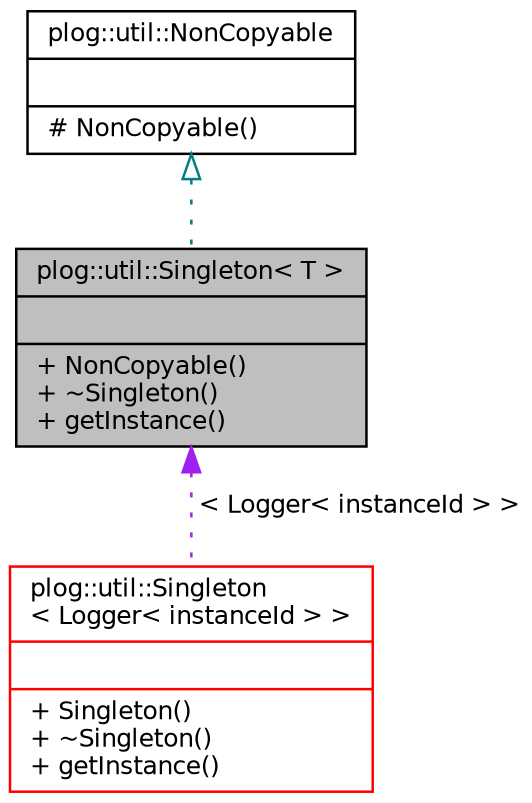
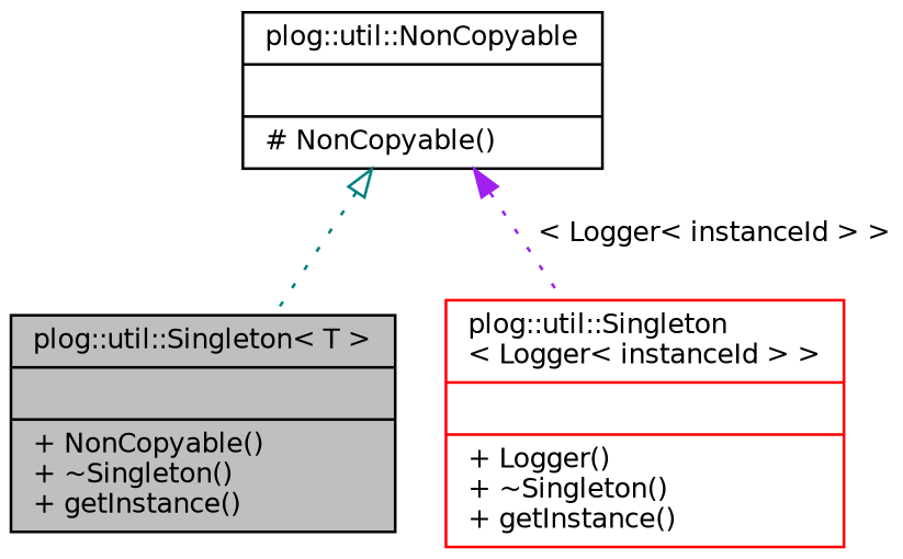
  digraph {
    node [color=black fontname=Helvetica fontsize=10 shape=record]
    edge [dir=back fontname=Helvetica fontsize=10 labelfontname=Helvetica labelfontsize=10 style=dotted]
    n1 [fillcolor=grey75 fontcolor=black height=0.2 label="{plog::util::Singleton\< T \>\n||+ NonCopyable()\l+ ~Singleton()\l+ getInstance()\l}" style=filled width=0.4]
-   n2 [color=red height=0.2 label="{plog::util::Singleton\l\< Logger\< instanceId \> \>\n||+ Singleton()\l+ ~Singleton()\l+ getInstance()\l}" width=0.4]
+   n2 [color=red height=0.2 label="{plog::util::Singleton\l\< Logger\< instanceId \> \>\n||+ Logger()\l+ ~Singleton()\l+ getInstance()\l}" width=0.4]
    n3 [height=0.2 label="{plog::util::NonCopyable\n||# NonCopyable()\l}" width=0.4]
-   n1 -> n2 [color=purple label=" \< Logger\< instanceId \> \>"]
+   n3 -> n2 [color=purple label=" \< Logger\< instanceId \> \>"]
    n3 -> n1 [arrowtail=onormal color=teal]
  }
